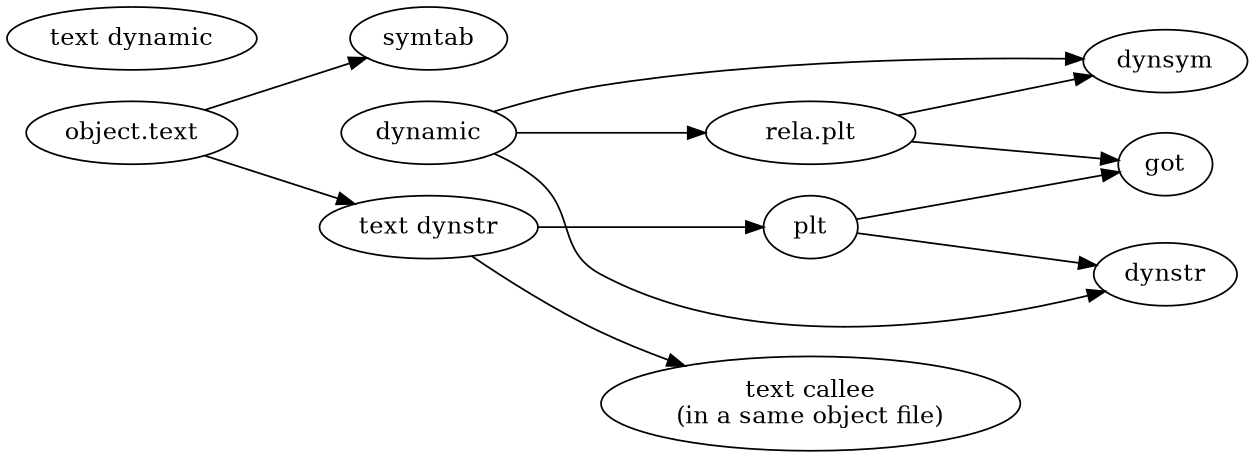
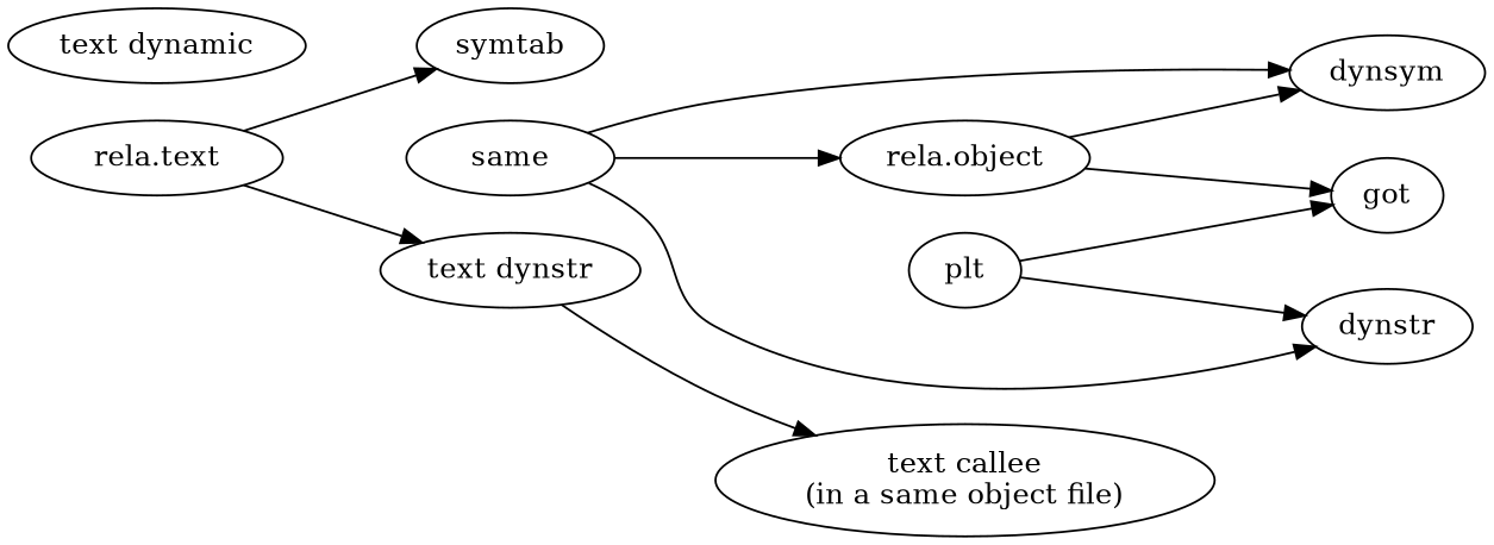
  digraph {
    rankdir=LR
    n1 [label="text dynstr"]
    plt
    "text callee\n(in a same object file)"
    got
    dynstr
    n6 [label="text dynamic"]
-   "rela.plt"
+   "rela.plt" [label="rela.object"]
    dynsym
-   "rela.text" [label="object.text"]
+   "rela.text"
    symtab
-   dynamic
-   n1 -> plt
+   dynamic [label=same]
    n1 -> "text callee\n(in a same object file)"
    plt -> got
    plt -> dynstr
    "rela.plt" -> got
    "rela.plt" -> dynsym
    "rela.text" -> n1
    "rela.text" -> symtab
    dynamic -> dynstr
    dynamic -> "rela.plt"
    dynamic -> dynsym
  }
